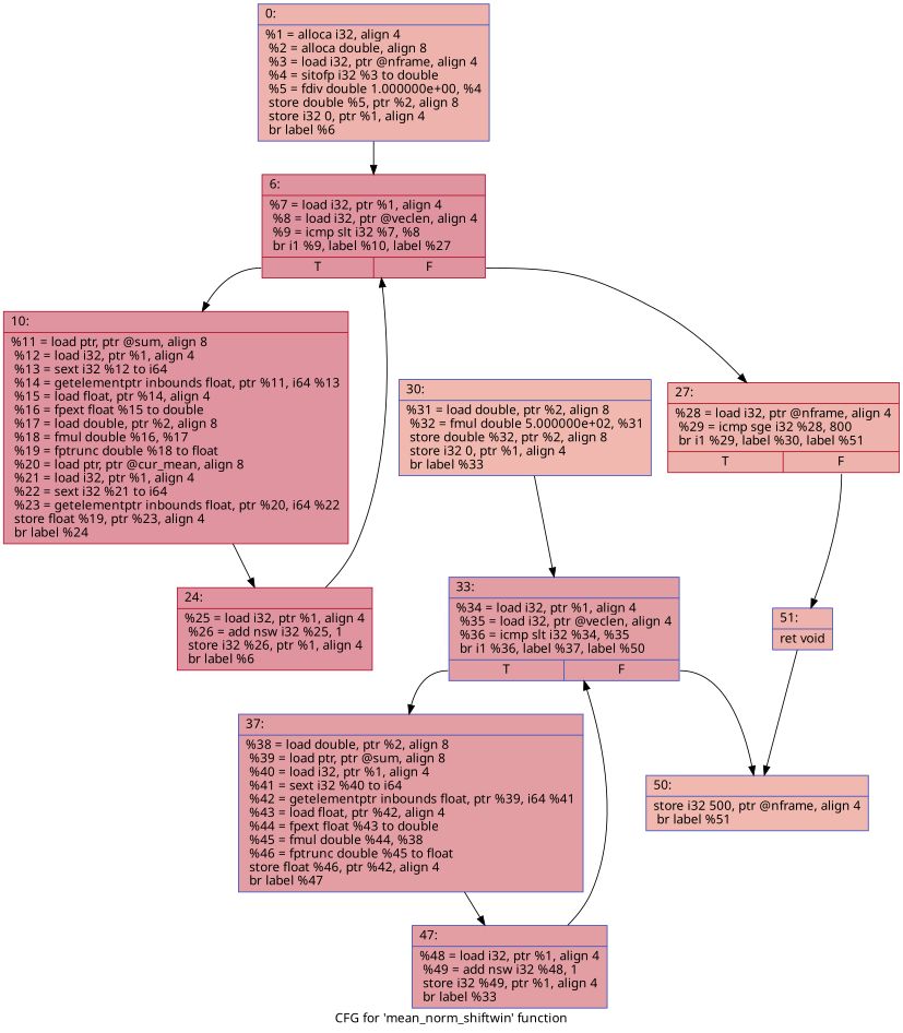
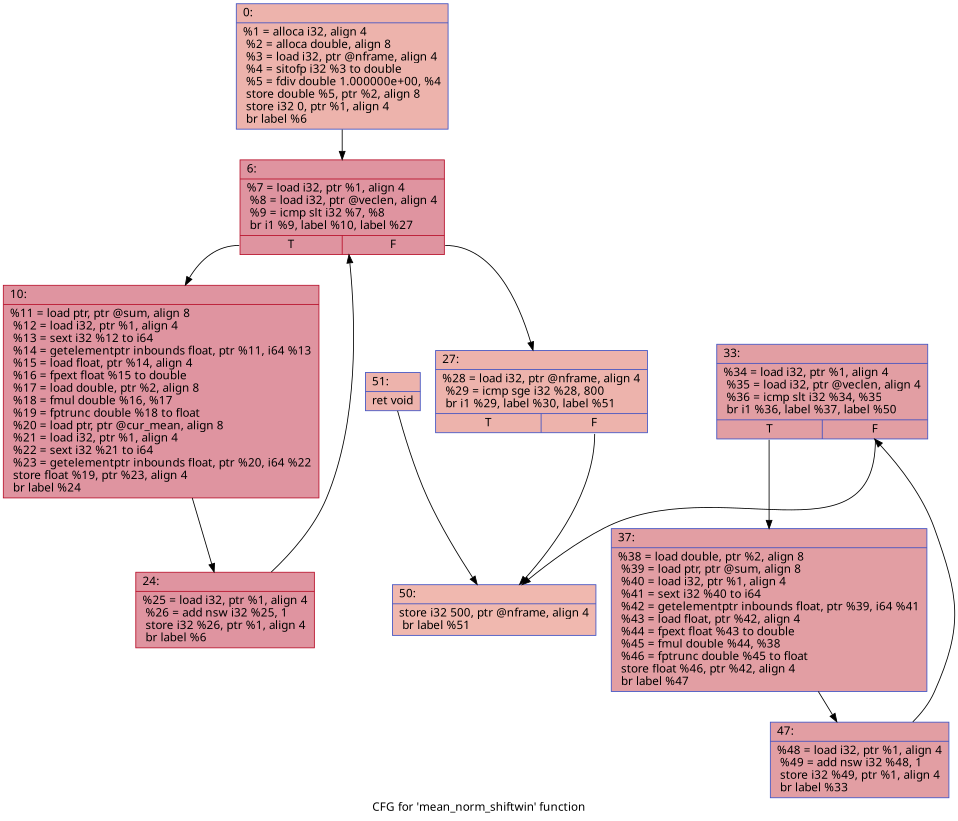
  digraph {
    fontname="Noto Sans"
    label="CFG for 'mean_norm_shiftwin' function"
    node [color="#3d50c3ff" fillcolor="#d6524470" fontname="Noto Sans" shape=record style=filled]
    edge [fontname="Noto Sans"]
    n1 [label="{0:\l|  %1 = alloca i32, align 4\l  %2 = alloca double, align 8\l  %3 = load i32, ptr @nframe, align 4\l  %4 = sitofp i32 %3 to double\l  %5 = fdiv double 1.000000e+00, %4\l  store double %5, ptr %2, align 8\l  store i32 0, ptr %1, align 4\l  br label %6\l}"]
    n2 [color="#b70d28ff" fillcolor="#b70d2870" label="{6:\l|  %7 = load i32, ptr %1, align 4\l  %8 = load i32, ptr @veclen, align 4\l  %9 = icmp slt i32 %7, %8\l  br i1 %9, label %10, label %27\l|{<s0>T|<s1>F}}"]
    n3 [color="#b70d28ff" fillcolor="#b70d2870" label="{10:\l|  %11 = load ptr, ptr @sum, align 8\l  %12 = load i32, ptr %1, align 4\l  %13 = sext i32 %12 to i64\l  %14 = getelementptr inbounds float, ptr %11, i64 %13\l  %15 = load float, ptr %14, align 4\l  %16 = fpext float %15 to double\l  %17 = load double, ptr %2, align 8\l  %18 = fmul double %16, %17\l  %19 = fptrunc double %18 to float\l  %20 = load ptr, ptr @cur_mean, align 8\l  %21 = load i32, ptr %1, align 4\l  %22 = sext i32 %21 to i64\l  %23 = getelementptr inbounds float, ptr %20, i64 %22\l  store float %19, ptr %23, align 4\l  br label %24\l}"]
-   n4 [color="#b70d28ff" label="{27:\l|  %28 = load i32, ptr @nframe, align 4\l  %29 = icmp sge i32 %28, 800\l  br i1 %29, label %30, label %51\l|{<s0>T|<s1>F}}"]
+   n4 [label="{27:\l|  %28 = load i32, ptr @nframe, align 4\l  %29 = icmp sge i32 %28, 800\l  br i1 %29, label %30, label %51\l|{<s0>T|<s1>F}}"]
    n5 [color="#b70d28ff" fillcolor="#b70d2870" label="{24:\l|  %25 = load i32, ptr %1, align 4\l  %26 = add nsw i32 %25, 1\l  store i32 %26, ptr %1, align 4\l  br label %6\l}"]
    n6 [label="{51:\l|  ret void\l}"]
-   n7 [fillcolor="#dc5d4a70" label="{30:\l|  %31 = load double, ptr %2, align 8\l  %32 = fmul double 5.000000e+02, %31\l  store double %32, ptr %2, align 8\l  store i32 0, ptr %1, align 4\l  br label %33\l}"]
    n8 [fillcolor="#be242e70" label="{33:\l|  %34 = load i32, ptr %1, align 4\l  %35 = load i32, ptr @veclen, align 4\l  %36 = icmp slt i32 %34, %35\l  br i1 %36, label %37, label %50\l|{<s0>T|<s1>F}}"]
    n9 [fillcolor="#dc5d4a70" label="{50:\l|  store i32 500, ptr @nframe, align 4\l  br label %51\l}"]
    n10 [fillcolor="#be242e70" label="{37:\l|  %38 = load double, ptr %2, align 8\l  %39 = load ptr, ptr @sum, align 8\l  %40 = load i32, ptr %1, align 4\l  %41 = sext i32 %40 to i64\l  %42 = getelementptr inbounds float, ptr %39, i64 %41\l  %43 = load float, ptr %42, align 4\l  %44 = fpext float %43 to double\l  %45 = fmul double %44, %38\l  %46 = fptrunc double %45 to float\l  store float %46, ptr %42, align 4\l  br label %47\l}"]
    n11 [fillcolor="#be242e70" label="{47:\l|  %48 = load i32, ptr %1, align 4\l  %49 = add nsw i32 %48, 1\l  store i32 %49, ptr %1, align 4\l  br label %33\l}"]
    n1 -> n2
    n2 -> n3 [tailport=s0]
    n2 -> n4 [tailport=s1]
    n3 -> n5
-   n4 -> n6 [tailport=s1]
+   n4 -> n9 [tailport=s1]
    n5 -> n2
    n6 -> n9
-   n7 -> n8
    n8 -> n9 [tailport=s1]
    n8 -> n10 [tailport=s0]
    n10 -> n11
    n11 -> n8
  }
